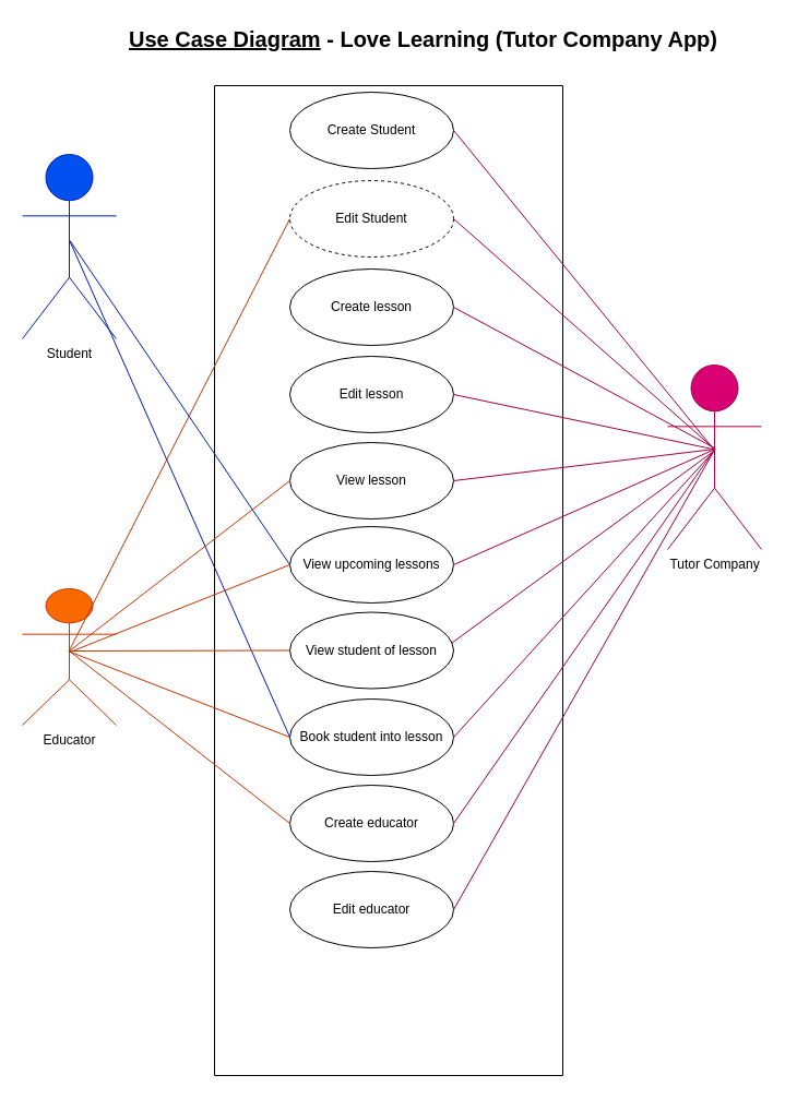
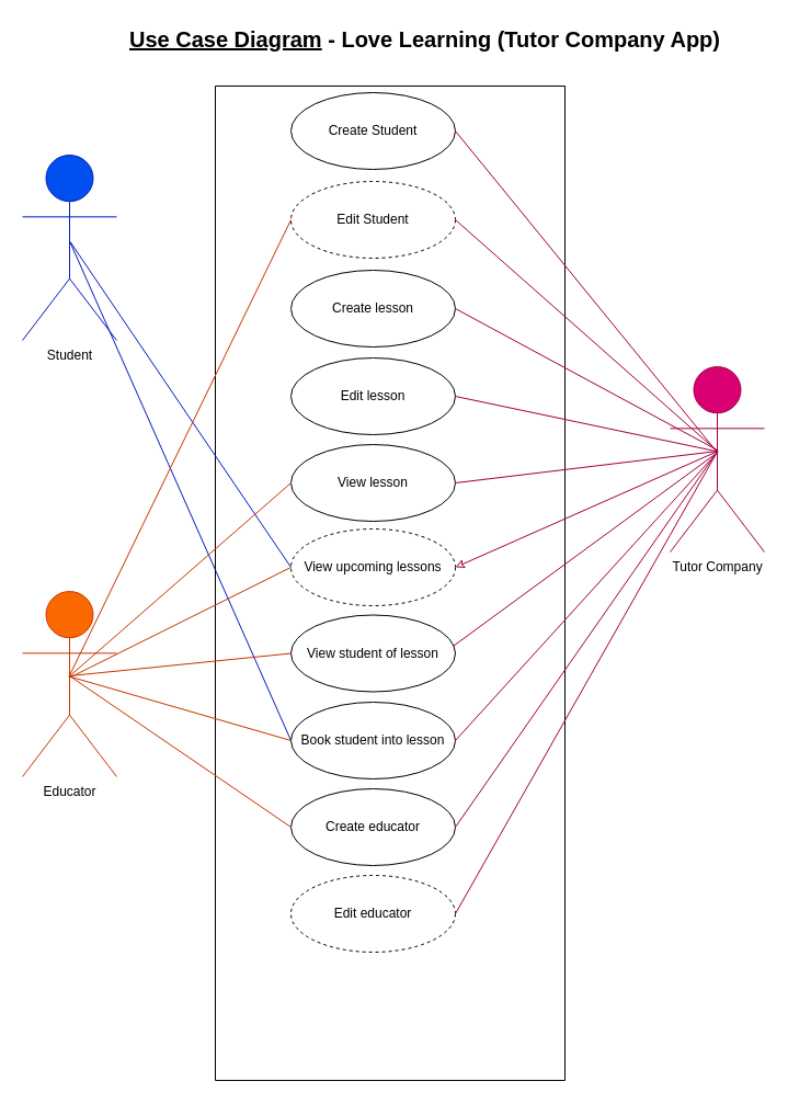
  <mxCell id="0" />
  <mxCell id="1" parent="0" />
  <mxCell id="2" style="edgeStyle=none;html=1;strokeColor=#001DBC;fontColor=#050505;endArrow=none;endFill=0;exitX=0.504;exitY=0.468;exitDx=0;exitDy=0;exitPerimeter=0;entryX=0;entryY=0.5;entryDx=0;entryDy=0;fillColor=#0050ef;" parent="1" source="3" target="12" edge="1"><mxGeometry relative="1" as="geometry"><mxPoint x="176" y="465" as="targetPoint" /></mxGeometry></mxCell>
  <mxCell id="3" value="Student" style="shape=umlActor;verticalLabelPosition=bottom;verticalAlign=top;html=1;strokeColor=#001DBC;fontColor=#000000;fillColor=#0050ef;" parent="1" vertex="1"><mxGeometry x="20" y="141" width="86" height="169" as="geometry" /></mxCell>
  <mxCell id="4" value="" style="swimlane;startSize=0;strokeColor=#000000;fillColor=#f5f5f5;fontColor=#333333;" parent="1" vertex="1"><mxGeometry x="196" y="78" width="319" height="907" as="geometry" /></mxCell>
  <mxCell id="5" value="Create Student" style="ellipse;whiteSpace=wrap;html=1;strokeColor=#000000;fillColor=#FFFFFF;fontColor=#000000;" parent="4" vertex="1"><mxGeometry x="69" y="6" width="150" height="70" as="geometry" /></mxCell>
  <mxCell id="6" value="Edit Student" style="ellipse;whiteSpace=wrap;html=1;strokeColor=#000000;fillColor=#FFFFFF;fontColor=#000000;dashed=1;" parent="4" vertex="1"><mxGeometry x="69" y="87" width="150" height="70" as="geometry" /></mxCell>
  <mxCell id="7" value="Create lesson" style="ellipse;whiteSpace=wrap;html=1;strokeColor=#000000;fillColor=#FFFFFF;fontColor=#000000;" parent="4" vertex="1"><mxGeometry x="69" y="168" width="150" height="70" as="geometry" /></mxCell>
  <mxCell id="8" value="Edit lesson" style="ellipse;whiteSpace=wrap;html=1;strokeColor=#000000;fillColor=#FFFFFF;fontColor=#000000;" parent="4" vertex="1"><mxGeometry x="69" y="248" width="150" height="70" as="geometry" /></mxCell>
  <mxCell id="9" value="View lesson" style="ellipse;whiteSpace=wrap;html=1;strokeColor=#000000;fillColor=#FFFFFF;fontColor=#000000;" parent="4" vertex="1"><mxGeometry x="69" y="327" width="150" height="70" as="geometry" /></mxCell>
- <mxCell id="10" value="View upcoming lessons" style="ellipse;whiteSpace=wrap;html=1;strokeColor=#000000;fillColor=#FFFFFF;fontColor=#000000;" parent="4" vertex="1"><mxGeometry x="69" y="404" width="150" height="70" as="geometry" /></mxCell>
+ <mxCell id="10" value="View upcoming lessons" style="ellipse;whiteSpace=wrap;html=1;strokeColor=#000000;fillColor=#FFFFFF;fontColor=#000000;dashed=1;" parent="4" vertex="1"><mxGeometry x="69" y="404" width="150" height="70" as="geometry" /></mxCell>
  <mxCell id="11" value="View student of lesson" style="ellipse;whiteSpace=wrap;html=1;strokeColor=#000000;fillColor=#FFFFFF;fontColor=#000000;" parent="4" vertex="1"><mxGeometry x="69" y="482.5" width="150" height="70" as="geometry" /></mxCell>
  <mxCell id="12" value="Book student into lesson" style="ellipse;whiteSpace=wrap;html=1;strokeColor=#000000;fillColor=#FFFFFF;fontColor=#000000;" parent="4" vertex="1"><mxGeometry x="69" y="562" width="150" height="70" as="geometry" /></mxCell>
  <mxCell id="13" value="Create educator" style="ellipse;whiteSpace=wrap;html=1;strokeColor=#000000;fillColor=#FFFFFF;fontColor=#000000;" parent="4" vertex="1"><mxGeometry x="69" y="641" width="150" height="70" as="geometry" /></mxCell>
- <mxCell id="14" value="Edit educator" style="ellipse;whiteSpace=wrap;html=1;strokeColor=#000000;fillColor=#FFFFFF;fontColor=#000000;" parent="4" vertex="1"><mxGeometry x="69" y="720" width="150" height="70" as="geometry" /></mxCell>
+ <mxCell id="14" value="Edit educator" style="ellipse;whiteSpace=wrap;html=1;strokeColor=#000000;fillColor=#FFFFFF;fontColor=#000000;dashed=1;" parent="4" vertex="1"><mxGeometry x="69" y="720" width="150" height="70" as="geometry" /></mxCell>
  <mxCell id="15" style="edgeStyle=none;html=1;entryX=1;entryY=0.5;entryDx=0;entryDy=0;strokeColor=#A50040;fontColor=#050505;endArrow=none;endFill=0;exitX=0.496;exitY=0.46;exitDx=0;exitDy=0;exitPerimeter=0;fillColor=#d80073;" parent="1" source="16" target="5" edge="1"><mxGeometry relative="1" as="geometry" /></mxCell>
  <mxCell id="16" value="Tutor Company&lt;br&gt;" style="shape=umlActor;verticalLabelPosition=bottom;verticalAlign=top;html=1;strokeColor=#A50040;fontColor=#000000;fillColor=#d80073;" parent="1" vertex="1"><mxGeometry x="611" y="334" width="86" height="169" as="geometry" /></mxCell>
  <mxCell id="17" style="edgeStyle=none;html=1;fontColor=#050505;endArrow=none;endFill=0;strokeColor=#001DBC;entryX=0;entryY=0.5;entryDx=0;entryDy=0;exitX=0.507;exitY=0.468;exitDx=0;exitDy=0;exitPerimeter=0;fillColor=#0050ef;" parent="1" source="3" target="10" edge="1"><mxGeometry relative="1" as="geometry"><mxPoint x="97" y="389" as="sourcePoint" /><mxPoint x="295.503" y="488.251" as="targetPoint" /></mxGeometry></mxCell>
  <mxCell id="18" style="edgeStyle=none;html=1;entryX=1;entryY=0.5;entryDx=0;entryDy=0;strokeColor=#A50040;fontColor=#050505;endArrow=none;endFill=0;exitX=0.503;exitY=0.457;exitDx=0;exitDy=0;exitPerimeter=0;fillColor=#d80073;" parent="1" source="16" target="6" edge="1"><mxGeometry relative="1" as="geometry"><mxPoint x="659.988" y="422.923" as="sourcePoint" /><mxPoint x="415" y="192" as="targetPoint" /></mxGeometry></mxCell>
  <mxCell id="19" style="edgeStyle=none;html=1;entryX=1;entryY=0.5;entryDx=0;entryDy=0;strokeColor=#A50040;fontColor=#050505;endArrow=none;endFill=0;exitX=0.5;exitY=0.45;exitDx=0;exitDy=0;exitPerimeter=0;fillColor=#d80073;" parent="1" source="16" target="7" edge="1"><mxGeometry relative="1" as="geometry"><mxPoint x="661.964" y="422.078" as="sourcePoint" /><mxPoint x="415" y="273" as="targetPoint" /></mxGeometry></mxCell>
  <mxCell id="20" style="edgeStyle=none;html=1;entryX=1;entryY=0.5;entryDx=0;entryDy=0;strokeColor=#A50040;fontColor=#050505;endArrow=none;endFill=0;exitX=0.501;exitY=0.458;exitDx=0;exitDy=0;exitPerimeter=0;fillColor=#d80073;" parent="1" source="16" target="8" edge="1"><mxGeometry relative="1" as="geometry"><mxPoint x="659" y="420.05" as="sourcePoint" /><mxPoint x="415" y="354" as="targetPoint" /></mxGeometry></mxCell>
  <mxCell id="21" style="edgeStyle=none;html=1;entryX=1;entryY=0.5;entryDx=0;entryDy=0;strokeColor=#A50040;fontColor=#050505;endArrow=none;endFill=0;exitX=0.5;exitY=0.456;exitDx=0;exitDy=0;exitPerimeter=0;fillColor=#d80073;" parent="1" source="16" target="9" edge="1"><mxGeometry relative="1" as="geometry"><mxPoint x="659" y="422.923" as="sourcePoint" /><mxPoint x="415" y="434" as="targetPoint" /></mxGeometry></mxCell>
- <mxCell id="22" style="edgeStyle=none;html=1;entryX=1;entryY=0.5;entryDx=0;entryDy=0;strokeColor=#A50040;fontColor=#050505;endArrow=none;endFill=0;exitX=0.497;exitY=0.458;exitDx=0;exitDy=0;exitPerimeter=0;fillColor=#d80073;" parent="1" source="16" target="10" edge="1"><mxGeometry relative="1" as="geometry"><mxPoint x="648" y="412" as="sourcePoint" /><mxPoint x="415" y="513" as="targetPoint" /></mxGeometry></mxCell>
+ <mxCell id="22" style="edgeStyle=none;html=1;entryX=1;entryY=0.5;entryDx=0;entryDy=0;strokeColor=#A50040;fontColor=#050505;endArrow=classic;endFill=0;exitX=0.497;exitY=0.458;exitDx=0;exitDy=0;exitPerimeter=0;fillColor=#d80073;" parent="1" source="16" target="10" edge="1"><mxGeometry relative="1" as="geometry"><mxPoint x="648" y="412" as="sourcePoint" /><mxPoint x="415" y="513" as="targetPoint" /></mxGeometry></mxCell>
  <mxCell id="23" style="edgeStyle=none;html=1;entryX=0.986;entryY=0.407;entryDx=0;entryDy=0;strokeColor=#A50040;fontColor=#050505;endArrow=none;endFill=0;entryPerimeter=0;exitX=0.502;exitY=0.463;exitDx=0;exitDy=0;exitPerimeter=0;fillColor=#d80073;" parent="1" source="16" target="11" edge="1"><mxGeometry relative="1" as="geometry"><mxPoint x="651" y="410" as="sourcePoint" /><mxPoint x="415" y="590" as="targetPoint" /></mxGeometry></mxCell>
  <mxCell id="24" style="edgeStyle=none;html=1;entryX=0;entryY=0.5;entryDx=0;entryDy=0;strokeColor=#C73500;fontColor=#050505;endArrow=none;endFill=0;exitX=0.491;exitY=0.458;exitDx=0;exitDy=0;exitPerimeter=0;fillColor=#fa6800;" parent="1" source="25" target="12" edge="1"><mxGeometry relative="1" as="geometry" /></mxCell>
- <mxCell id="25" value="Educator" style="shape=umlActor;verticalLabelPosition=bottom;verticalAlign=top;html=1;strokeColor=#C73500;fontColor=#000000;fillColor=#fa6800;" parent="1" vertex="1"><mxGeometry x="20" y="539" width="86" height="125" as="geometry" /></mxCell>
+ <mxCell id="25" value="Educator" style="shape=umlActor;verticalLabelPosition=bottom;verticalAlign=top;html=1;strokeColor=#C73500;fontColor=#000000;fillColor=#fa6800;" parent="1" vertex="1"><mxGeometry x="20" y="539" width="86" height="169" as="geometry" /></mxCell>
  <mxCell id="26" style="edgeStyle=none;html=1;entryX=0;entryY=0.5;entryDx=0;entryDy=0;strokeColor=#C73500;fontColor=#050505;endArrow=none;endFill=0;exitX=0.513;exitY=0.462;exitDx=0;exitDy=0;exitPerimeter=0;fillColor=#fa6800;" parent="1" source="25" target="10" edge="1"><mxGeometry relative="1" as="geometry"><mxPoint x="67.316" y="626.402" as="sourcePoint" /><mxPoint x="275" y="748" as="targetPoint" /></mxGeometry></mxCell>
  <mxCell id="27" style="edgeStyle=none;html=1;entryX=0;entryY=0.5;entryDx=0;entryDy=0;strokeColor=#C73500;fontColor=#050505;endArrow=none;endFill=0;fillColor=#fa6800;exitX=0.494;exitY=0.456;exitDx=0;exitDy=0;exitPerimeter=0;" parent="1" source="25" target="11" edge="1"><mxGeometry relative="1" as="geometry"><mxPoint x="58" y="617" as="sourcePoint" /><mxPoint x="275" y="590" as="targetPoint" /></mxGeometry></mxCell>
  <mxCell id="28" style="edgeStyle=none;html=1;entryX=0;entryY=0.5;entryDx=0;entryDy=0;strokeColor=#C73500;fontColor=#050505;endArrow=none;endFill=0;fillColor=#fa6800;exitX=0.494;exitY=0.46;exitDx=0;exitDy=0;exitPerimeter=0;" parent="1" source="25" target="6" edge="1"><mxGeometry relative="1" as="geometry"><mxPoint x="58" y="617" as="sourcePoint" /><mxPoint x="275" y="668.5" as="targetPoint" /></mxGeometry></mxCell>
  <mxCell id="29" style="edgeStyle=none;html=1;entryX=0;entryY=0.5;entryDx=0;entryDy=0;strokeColor=#C73500;fontColor=#050505;endArrow=none;endFill=0;exitX=0.5;exitY=0.456;exitDx=0;exitDy=0;exitPerimeter=0;fillColor=#fa6800;" parent="1" source="25" target="13" edge="1"><mxGeometry relative="1" as="geometry"><mxPoint x="56.004" y="617.998" as="sourcePoint" /><mxPoint x="260.04" y="659.42" as="targetPoint" /></mxGeometry></mxCell>
  <mxCell id="30" style="edgeStyle=none;html=1;entryX=1;entryY=0.5;entryDx=0;entryDy=0;strokeColor=#A50040;fontColor=#050505;endArrow=none;endFill=0;exitX=0.508;exitY=0.458;exitDx=0;exitDy=0;exitPerimeter=0;fillColor=#d80073;" parent="1" source="16" target="12" edge="1"><mxGeometry relative="1" as="geometry"><mxPoint x="659.152" y="422.247" as="sourcePoint" /><mxPoint x="413.04" y="661.99" as="targetPoint" /></mxGeometry></mxCell>
  <mxCell id="31" style="edgeStyle=none;html=1;entryX=1;entryY=0.5;entryDx=0;entryDy=0;strokeColor=#A50040;fontColor=#050505;endArrow=none;endFill=0;exitX=0.508;exitY=0.452;exitDx=0;exitDy=0;exitPerimeter=0;fillColor=#d80073;" parent="1" source="16" target="13" edge="1"><mxGeometry relative="1" as="geometry"><mxPoint x="660" y="421" as="sourcePoint" /><mxPoint x="415" y="748" as="targetPoint" /></mxGeometry></mxCell>
  <mxCell id="32" style="edgeStyle=none;html=1;entryX=1;entryY=0.5;entryDx=0;entryDy=0;strokeColor=#A50040;fontColor=#050505;endArrow=none;endFill=0;exitX=0.488;exitY=0.47;exitDx=0;exitDy=0;exitPerimeter=0;fillColor=#d80073;" parent="1" source="16" target="14" edge="1"><mxGeometry relative="1" as="geometry"><mxPoint x="669.608" y="431.402" as="sourcePoint" /><mxPoint x="415" y="827" as="targetPoint" /></mxGeometry></mxCell>
  <mxCell id="33" value="&lt;u&gt;Use Case Diagram&lt;/u&gt; - Love Learning (Tutor Company App)" style="text;html=1;strokeColor=none;fillColor=none;align=center;verticalAlign=middle;whiteSpace=wrap;rounded=0;fontColor=#000000;fontStyle=1;fontSize=20;" parent="1" vertex="1"><mxGeometry x="106" y="20" width="563" height="30" as="geometry" /></mxCell>
  <mxCell id="34" style="edgeStyle=none;html=1;entryX=0;entryY=0.5;entryDx=0;entryDy=0;strokeColor=#C73500;fontColor=#050505;endArrow=none;endFill=0;fillColor=#fa6800;exitX=0.494;exitY=0.46;exitDx=0;exitDy=0;exitPerimeter=0;" edge="1" parent="1" source="25" target="9"><mxGeometry relative="1" as="geometry"><mxPoint x="72.484" y="626.74" as="sourcePoint" /><mxPoint x="275" y="273" as="targetPoint" /></mxGeometry></mxCell>
